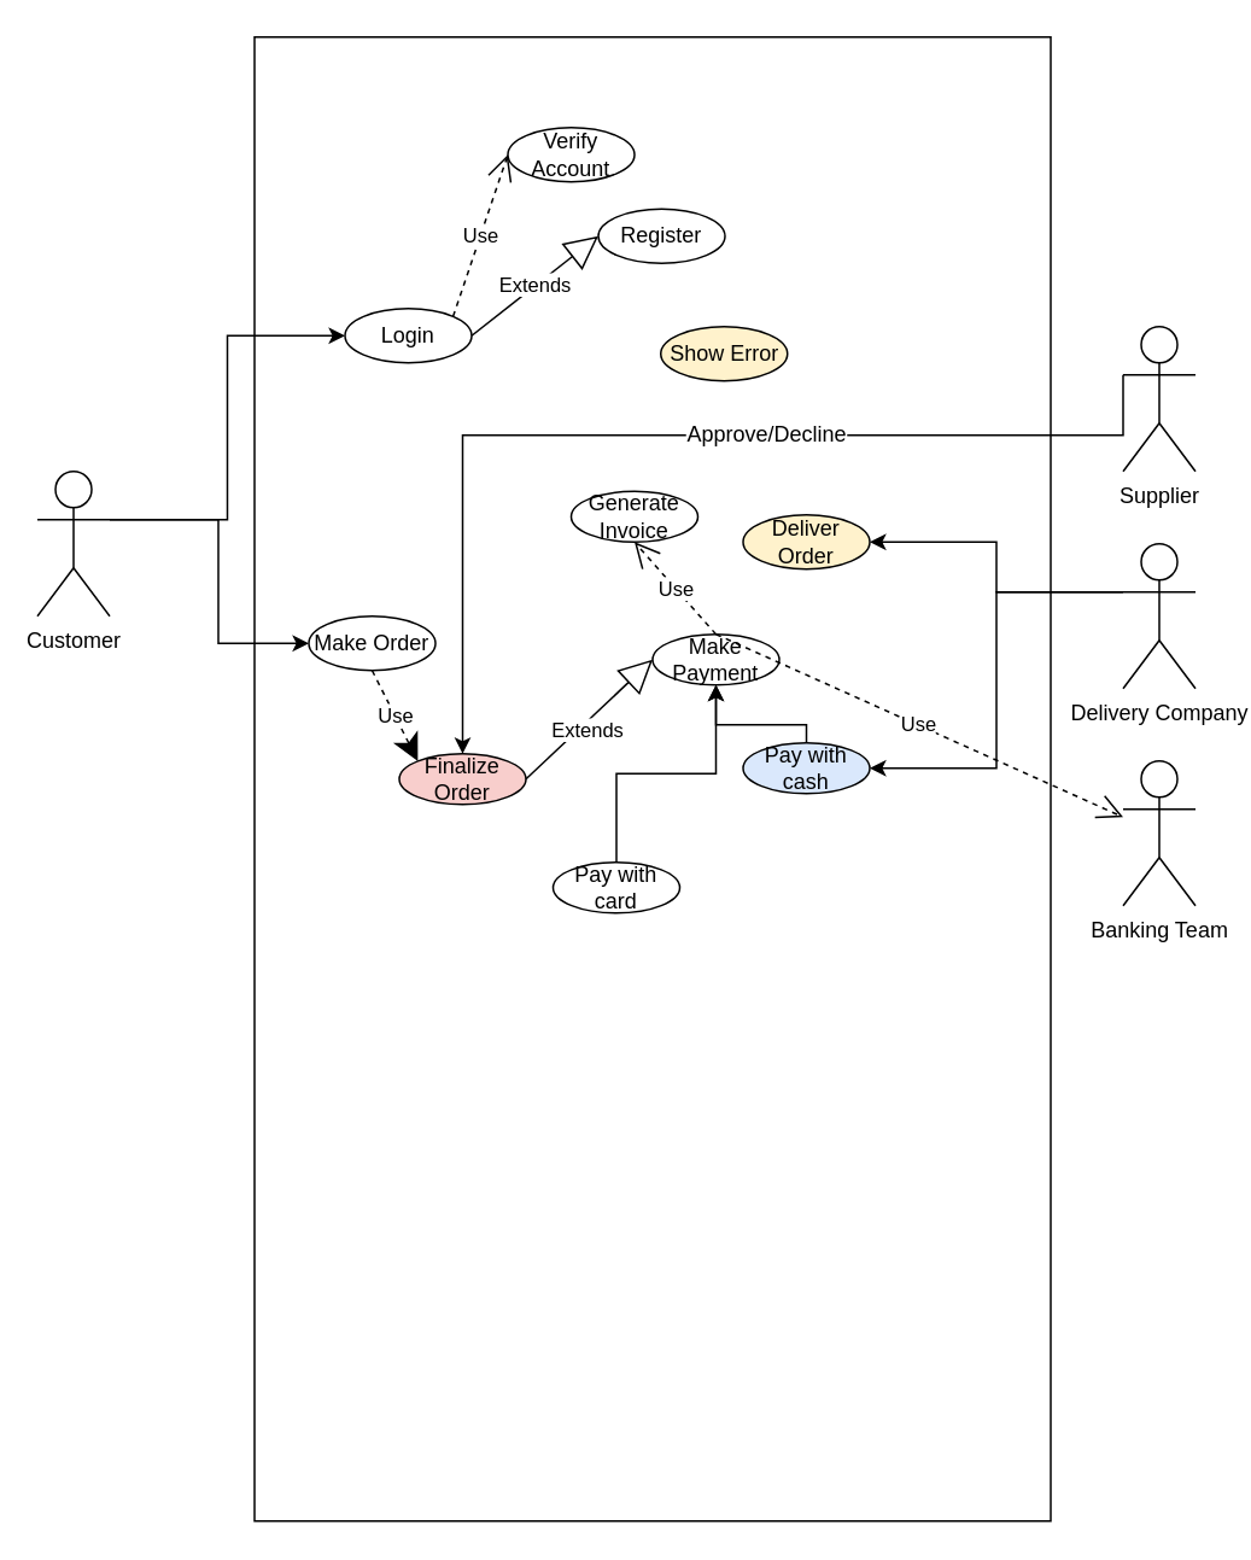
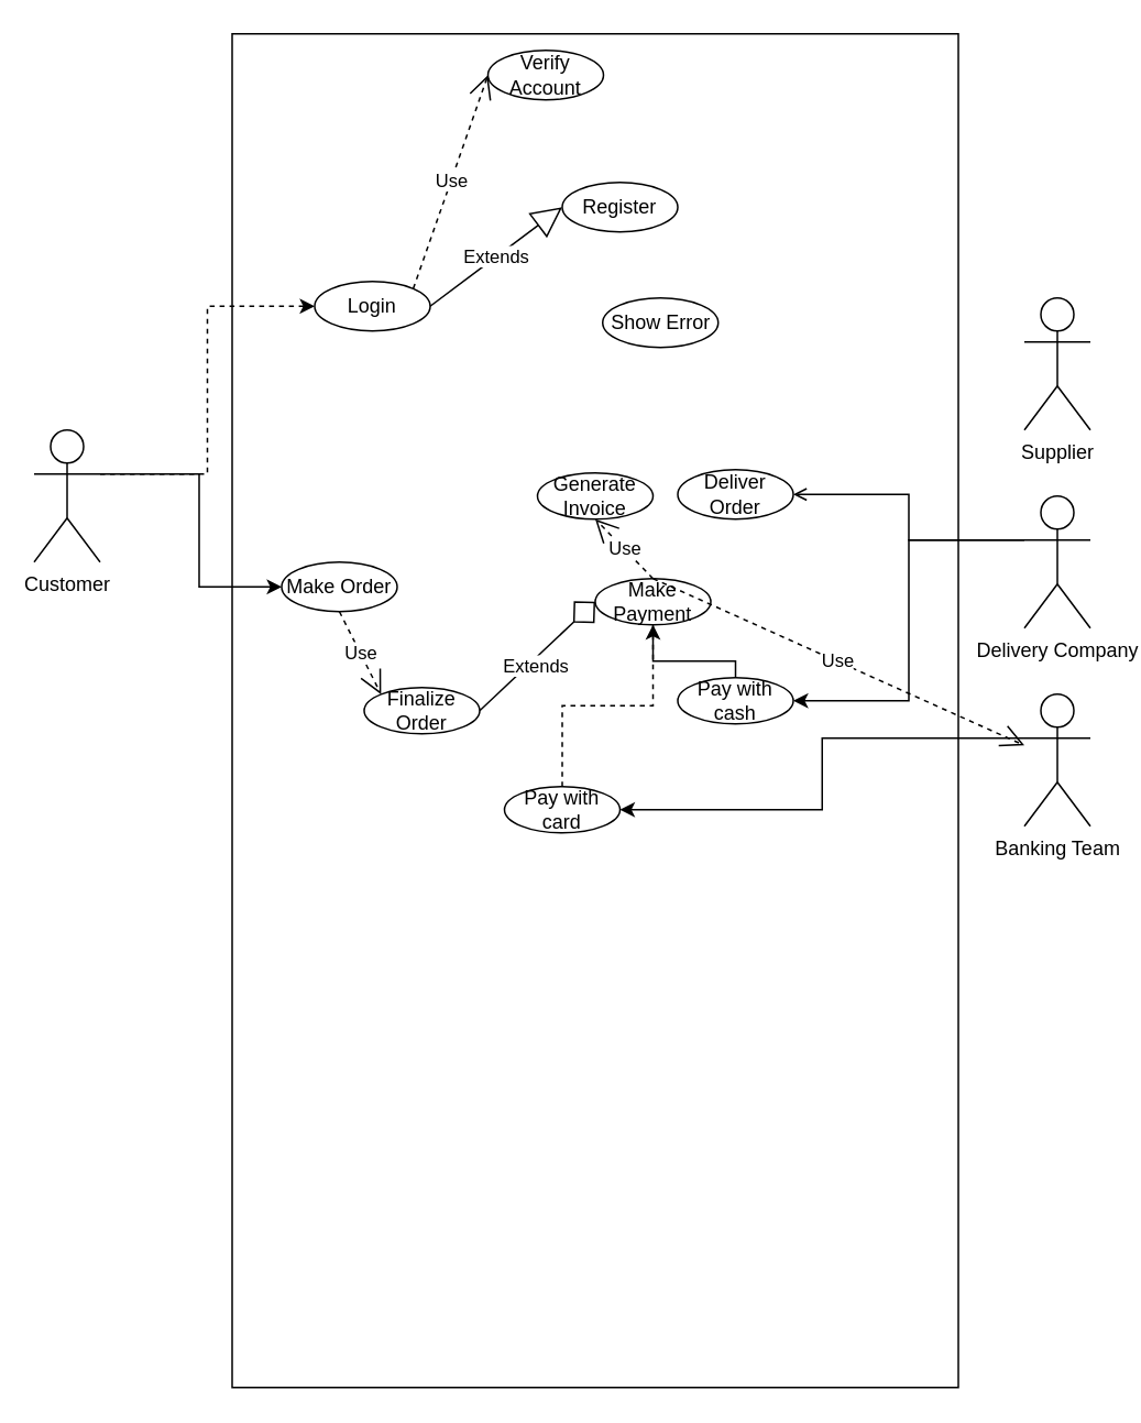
  <mxCell id="0" />
  <mxCell id="1" parent="0" />
  <mxCell id="2" value="" style="rounded=0;whiteSpace=wrap;html=1;" vertex="1" parent="1"><mxGeometry x="140" y="20" width="440" height="820" as="geometry" /></mxCell>
- <mxCell id="3" style="edgeStyle=orthogonalEdgeStyle;rounded=0;orthogonalLoop=1;jettySize=auto;html=1;exitX=1;exitY=0.333;exitDx=0;exitDy=0;exitPerimeter=0;entryX=0;entryY=0.5;entryDx=0;entryDy=0;" edge="1" parent="1" source="5" target="9"><mxGeometry relative="1" as="geometry" /></mxCell>
+ <mxCell id="3" style="edgeStyle=orthogonalEdgeStyle;rounded=0;orthogonalLoop=1;jettySize=auto;html=1;exitX=1;exitY=0.333;exitDx=0;exitDy=0;exitPerimeter=0;entryX=0;entryY=0.5;entryDx=0;entryDy=0;dashed=1;" edge="1" parent="1" source="5" target="9"><mxGeometry relative="1" as="geometry" /></mxCell>
  <mxCell id="4" style="edgeStyle=orthogonalEdgeStyle;rounded=0;orthogonalLoop=1;jettySize=auto;html=1;exitX=1;exitY=0.333;exitDx=0;exitDy=0;exitPerimeter=0;entryX=0;entryY=0.5;entryDx=0;entryDy=0;" edge="1" parent="1" source="5" target="10"><mxGeometry relative="1" as="geometry"><Array as="points"><mxPoint x="120" y="287" /><mxPoint x="120" y="355" /></Array></mxGeometry></mxCell>
  <mxCell id="5" value="Customer" style="shape=umlActor;verticalLabelPosition=bottom;labelBackgroundColor=#ffffff;verticalAlign=top;html=1;outlineConnect=0;" vertex="1" parent="1"><mxGeometry x="20" y="260" width="40" height="80" as="geometry" /></mxCell>
- <mxCell id="6" style="edgeStyle=orthogonalEdgeStyle;rounded=0;orthogonalLoop=1;jettySize=auto;html=1;exitX=0;exitY=0.333;exitDx=0;exitDy=0;exitPerimeter=0;entryX=0.5;entryY=0;entryDx=0;entryDy=0;" edge="1" parent="1" source="8" target="11"><mxGeometry relative="1" as="geometry"><Array as="points"><mxPoint x="620" y="240" /><mxPoint x="255" y="240" /></Array></mxGeometry></mxCell>
- <mxCell id="7" value="Approve/Decline" style="text;html=1;resizable=0;points=[];align=center;verticalAlign=middle;labelBackgroundColor=#ffffff;" vertex="1" connectable="0" parent="6"><mxGeometry x="-0.197" y="-1" relative="1" as="geometry"><mxPoint as="offset" /></mxGeometry></mxCell>
  <mxCell id="8" value="Supplier" style="shape=umlActor;verticalLabelPosition=bottom;labelBackgroundColor=#ffffff;verticalAlign=top;html=1;outlineConnect=0;" vertex="1" parent="1"><mxGeometry x="620" y="180" width="40" height="80" as="geometry" /></mxCell>
  <mxCell id="9" value="Login" style="ellipse;whiteSpace=wrap;html=1;" vertex="1" parent="1"><mxGeometry x="190" y="170" width="70" height="30" as="geometry" /></mxCell>
  <mxCell id="10" value="Make Order" style="ellipse;whiteSpace=wrap;html=1;" vertex="1" parent="1"><mxGeometry x="170" y="340" width="70" height="30" as="geometry" /></mxCell>
- <mxCell id="11" value="Finalize Order" style="ellipse;whiteSpace=wrap;html=1;fillColor=#f8cecc;" vertex="1" parent="1"><mxGeometry x="220" y="416" width="70" height="28" as="geometry" /></mxCell>
+ <mxCell id="11" value="Finalize Order" style="ellipse;whiteSpace=wrap;html=1;" vertex="1" parent="1"><mxGeometry x="220" y="416" width="70" height="28" as="geometry" /></mxCell>
  <mxCell id="12" style="edgeStyle=orthogonalEdgeStyle;rounded=0;orthogonalLoop=1;jettySize=auto;html=1;exitX=0;exitY=0.333;exitDx=0;exitDy=0;exitPerimeter=0;entryX=1;entryY=0.5;entryDx=0;entryDy=0;" edge="1" parent="1" source="14" target="27"><mxGeometry relative="1" as="geometry" /></mxCell>
- <mxCell id="13" style="edgeStyle=orthogonalEdgeStyle;rounded=0;orthogonalLoop=1;jettySize=auto;html=1;exitX=0;exitY=0.333;exitDx=0;exitDy=0;exitPerimeter=0;entryX=1;entryY=0.5;entryDx=0;entryDy=0;" edge="1" parent="1" source="14" target="31"><mxGeometry relative="1" as="geometry" /></mxCell>
+ <mxCell id="13" style="edgeStyle=orthogonalEdgeStyle;rounded=0;orthogonalLoop=1;jettySize=auto;html=1;exitX=0;exitY=0.333;exitDx=0;exitDy=0;exitPerimeter=0;entryX=1;entryY=0.5;entryDx=0;entryDy=0;endArrow=open;" edge="1" parent="1" source="14" target="31"><mxGeometry relative="1" as="geometry" /></mxCell>
  <mxCell id="14" value="Delivery Company" style="shape=umlActor;verticalLabelPosition=bottom;labelBackgroundColor=#ffffff;verticalAlign=top;html=1;outlineConnect=0;" vertex="1" parent="1"><mxGeometry x="620" y="300" width="40" height="80" as="geometry" /></mxCell>
+ <mxCell id="15" style="edgeStyle=orthogonalEdgeStyle;rounded=0;orthogonalLoop=1;jettySize=auto;html=1;exitX=0;exitY=0.333;exitDx=0;exitDy=0;exitPerimeter=0;entryX=1;entryY=0.5;entryDx=0;entryDy=0;" edge="1" parent="1" source="16" target="25"><mxGeometry relative="1" as="geometry" /></mxCell>
  <mxCell id="16" value="Banking Team" style="shape=umlActor;verticalLabelPosition=bottom;labelBackgroundColor=#ffffff;verticalAlign=top;html=1;outlineConnect=0;" vertex="1" parent="1"><mxGeometry x="620" y="420" width="40" height="80" as="geometry" /></mxCell>
- <mxCell id="17" value="Verify Account" style="ellipse;whiteSpace=wrap;html=1;" vertex="1" parent="1"><mxGeometry x="280" y="70" width="70" height="30" as="geometry" /></mxCell>
- <mxCell id="18" value="Register" style="ellipse;whiteSpace=wrap;html=1;" vertex="1" parent="1"><mxGeometry x="330" y="115" width="70" height="30" as="geometry" /></mxCell>
+ <mxCell id="17" value="Verify Account" style="ellipse;whiteSpace=wrap;html=1;" vertex="1" parent="1"><mxGeometry x="295" y="30" width="70" height="30" as="geometry" /></mxCell>
+ <mxCell id="18" value="Register" style="ellipse;whiteSpace=wrap;html=1;" vertex="1" parent="1"><mxGeometry x="340" y="110" width="70" height="30" as="geometry" /></mxCell>
  <mxCell id="19" value="Use" style="endArrow=open;endSize=12;dashed=1;html=1;exitX=1;exitY=0;exitDx=0;exitDy=0;entryX=0;entryY=0.5;entryDx=0;entryDy=0;" edge="1" parent="1" source="9" target="17"><mxGeometry width="160" relative="1" as="geometry"><mxPoint x="230" y="140" as="sourcePoint" /><mxPoint x="390" y="140" as="targetPoint" /></mxGeometry></mxCell>
  <mxCell id="20" value="Extends" style="endArrow=block;endSize=16;endFill=0;html=1;exitX=1;exitY=0.5;exitDx=0;exitDy=0;entryX=0;entryY=0.5;entryDx=0;entryDy=0;" edge="1" parent="1" source="9" target="18"><mxGeometry width="160" relative="1" as="geometry"><mxPoint x="290" y="240" as="sourcePoint" /><mxPoint x="450" y="240" as="targetPoint" /></mxGeometry></mxCell>
- <mxCell id="21" value="Show Error" style="ellipse;whiteSpace=wrap;html=1;fillColor=#fff2cc;" vertex="1" parent="1"><mxGeometry x="364.5" y="180" width="70" height="30" as="geometry" /></mxCell>
+ <mxCell id="21" value="Show Error" style="ellipse;whiteSpace=wrap;html=1;" vertex="1" parent="1"><mxGeometry x="364.5" y="180" width="70" height="30" as="geometry" /></mxCell>
  <mxCell id="22" value="Make Payment" style="ellipse;whiteSpace=wrap;html=1;" vertex="1" parent="1"><mxGeometry x="360" y="350" width="70" height="28" as="geometry" /></mxCell>
- <mxCell id="23" value="Extends" style="endArrow=block;endSize=16;endFill=0;html=1;exitX=1;exitY=0.5;exitDx=0;exitDy=0;entryX=0;entryY=0.5;entryDx=0;entryDy=0;" edge="1" parent="1" source="11" target="22"><mxGeometry x="-0.103" y="-4" width="160" relative="1" as="geometry"><mxPoint x="230" y="450" as="sourcePoint" /><mxPoint x="390" y="450" as="targetPoint" /><mxPoint as="offset" /></mxGeometry></mxCell>
- <mxCell id="24" style="edgeStyle=orthogonalEdgeStyle;rounded=0;orthogonalLoop=1;jettySize=auto;html=1;entryX=0.5;entryY=1;entryDx=0;entryDy=0;" edge="1" parent="1" source="25" target="22"><mxGeometry relative="1" as="geometry" /></mxCell>
+ <mxCell id="23" value="Extends" style="endArrow=diamond;endSize=16;endFill=0;html=1;exitX=1;exitY=0.5;exitDx=0;exitDy=0;entryX=0;entryY=0.5;entryDx=0;entryDy=0;" edge="1" parent="1" source="11" target="22"><mxGeometry x="-0.103" y="-4" width="160" relative="1" as="geometry"><mxPoint x="230" y="450" as="sourcePoint" /><mxPoint x="390" y="450" as="targetPoint" /><mxPoint as="offset" /></mxGeometry></mxCell>
+ <mxCell id="24" style="edgeStyle=orthogonalEdgeStyle;rounded=0;orthogonalLoop=1;jettySize=auto;html=1;entryX=0.5;entryY=1;entryDx=0;entryDy=0;dashed=1;" edge="1" parent="1" source="25" target="22"><mxGeometry relative="1" as="geometry" /></mxCell>
  <mxCell id="25" value="Pay with card" style="ellipse;whiteSpace=wrap;html=1;" vertex="1" parent="1"><mxGeometry x="305" y="476" width="70" height="28" as="geometry" /></mxCell>
- <mxCell id="26" style="edgeStyle=orthogonalEdgeStyle;rounded=0;orthogonalLoop=1;jettySize=auto;html=1;exitX=0.5;exitY=0;exitDx=0;exitDy=0;entryX=0.5;entryY=1;entryDx=0;entryDy=0;" edge="1" parent="1" source="27" target="22"><mxGeometry relative="1" as="geometry"><Array as="points"><mxPoint x="445" y="400" /><mxPoint x="395" y="400" /></Array></mxGeometry></mxCell>
- <mxCell id="27" value="Pay with cash" style="ellipse;whiteSpace=wrap;html=1;fillColor=#dae8fc;" vertex="1" parent="1"><mxGeometry x="410" y="410" width="70" height="28" as="geometry" /></mxCell>
- <mxCell id="28" value="Generate Invoice" style="ellipse;whiteSpace=wrap;html=1;" vertex="1" parent="1"><mxGeometry x="315" y="271" width="70" height="28" as="geometry" /></mxCell>
- <mxCell id="29" value="Use" style="endArrow=classic;endSize=12;dashed=1;html=1;exitX=0.5;exitY=1;exitDx=0;exitDy=0;entryX=0;entryY=0;entryDx=0;entryDy=0;" edge="1" parent="1" source="10" target="11"><mxGeometry width="160" relative="1" as="geometry"><mxPoint x="190" y="410" as="sourcePoint" /><mxPoint x="350" y="410" as="targetPoint" /></mxGeometry></mxCell>
+ <mxCell id="26" style="edgeStyle=orthogonalEdgeStyle;rounded=0;orthogonalLoop=1;jettySize=auto;html=1;exitX=0.5;exitY=0;exitDx=0;exitDy=0;entryX=0.5;entryY=1;entryDx=0;entryDy=0;endArrow=none;" edge="1" parent="1" source="27" target="22"><mxGeometry relative="1" as="geometry"><Array as="points"><mxPoint x="445" y="400" /><mxPoint x="395" y="400" /></Array></mxGeometry></mxCell>
+ <mxCell id="27" value="Pay with cash" style="ellipse;whiteSpace=wrap;html=1;" vertex="1" parent="1"><mxGeometry x="410" y="410" width="70" height="28" as="geometry" /></mxCell>
+ <mxCell id="28" value="Generate Invoice" style="ellipse;whiteSpace=wrap;html=1;" vertex="1" parent="1"><mxGeometry x="325" y="286" width="70" height="28" as="geometry" /></mxCell>
+ <mxCell id="29" value="Use" style="endArrow=open;endSize=12;dashed=1;html=1;exitX=0.5;exitY=1;exitDx=0;exitDy=0;entryX=0;entryY=0;entryDx=0;entryDy=0;" edge="1" parent="1" source="10" target="11"><mxGeometry width="160" relative="1" as="geometry"><mxPoint x="190" y="410" as="sourcePoint" /><mxPoint x="350" y="410" as="targetPoint" /></mxGeometry></mxCell>
  <mxCell id="30" value="Use" style="endArrow=open;endSize=12;dashed=1;html=1;exitX=0.5;exitY=0;exitDx=0;exitDy=0;entryX=0.5;entryY=1;entryDx=0;entryDy=0;" edge="1" parent="1" source="22" target="28"><mxGeometry width="160" relative="1" as="geometry"><mxPoint x="400" y="430" as="sourcePoint" /><mxPoint x="560" y="430" as="targetPoint" /></mxGeometry></mxCell>
- <mxCell id="31" value="Deliver Order" style="ellipse;whiteSpace=wrap;html=1;fillColor=#fff2cc;" vertex="1" parent="1"><mxGeometry x="410" y="284" width="70" height="30" as="geometry" /></mxCell>
+ <mxCell id="31" value="Deliver Order" style="ellipse;whiteSpace=wrap;html=1;" vertex="1" parent="1"><mxGeometry x="410" y="284" width="70" height="30" as="geometry" /></mxCell>
  <mxCell id="32" value="Use" style="endArrow=open;endSize=12;dashed=1;html=1;exitX=0.5;exitY=0;exitDx=0;exitDy=0;" edge="1" parent="1" source="22" target="16"><mxGeometry width="160" relative="1" as="geometry"><mxPoint x="450" y="350" as="sourcePoint" /><mxPoint x="610" y="350" as="targetPoint" /></mxGeometry></mxCell>
